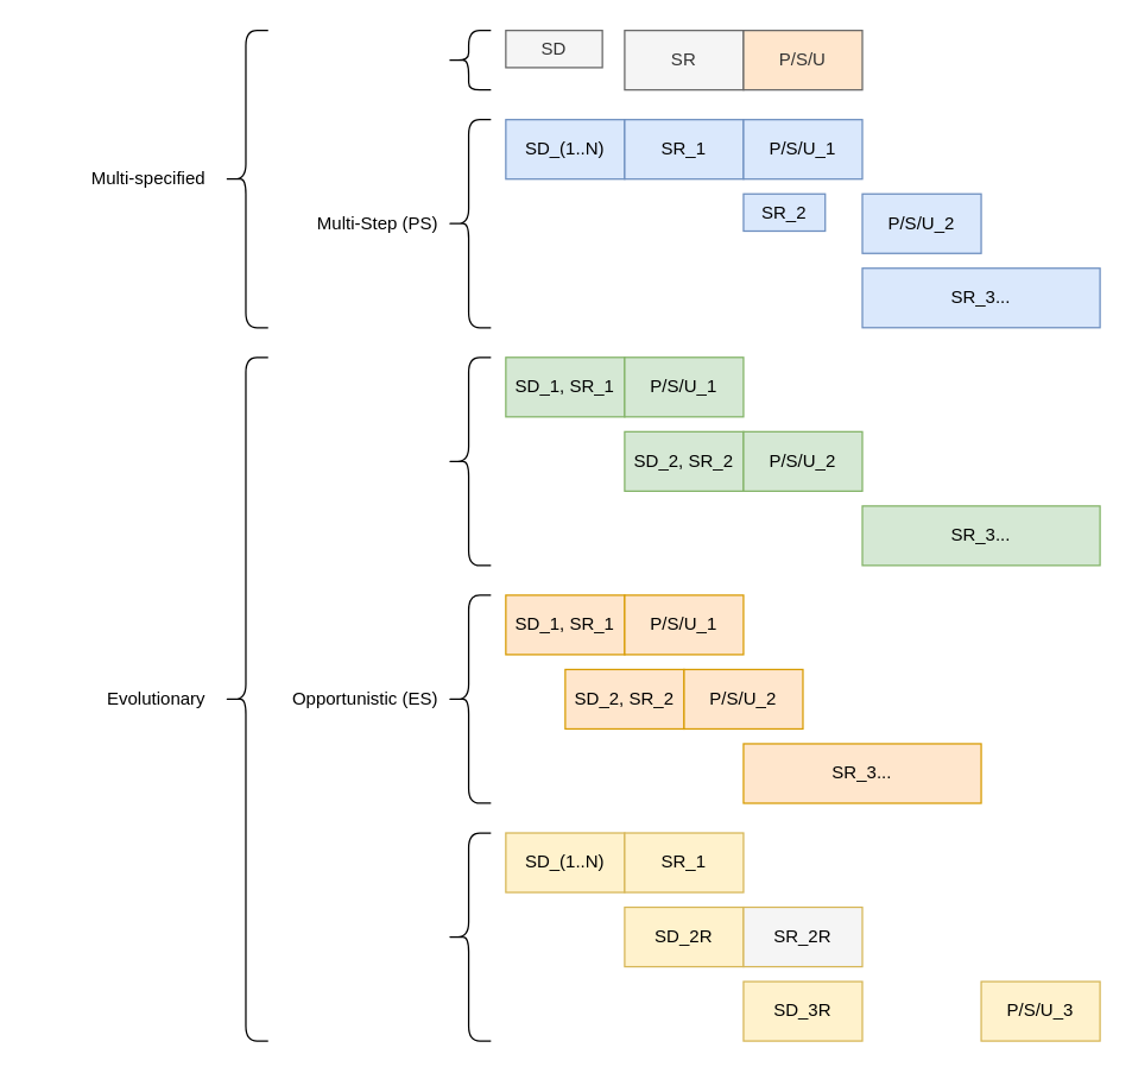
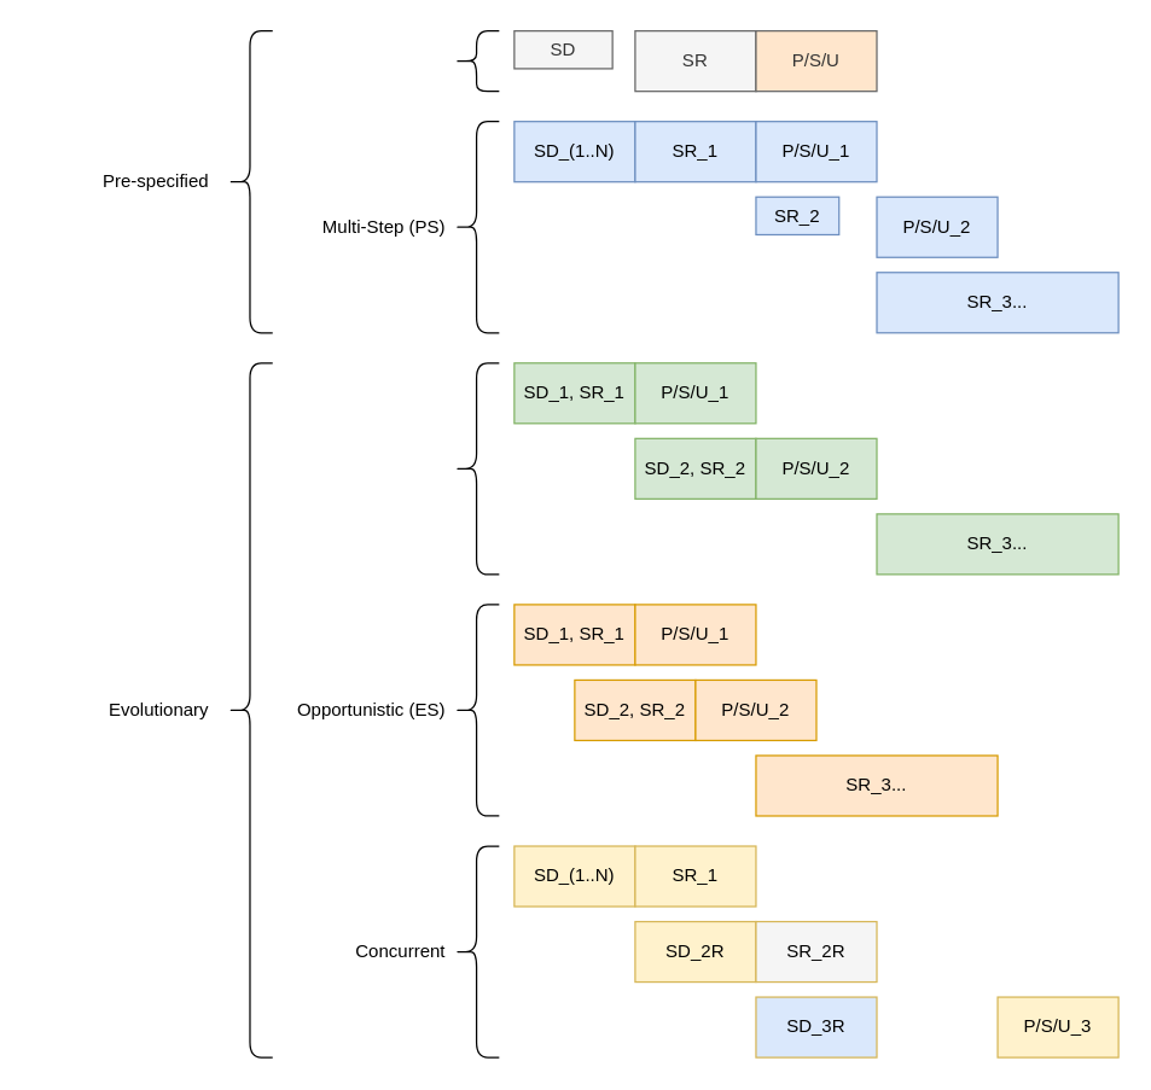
  <mxCell id="0" />
  <mxCell id="1" parent="0" />
  <mxCell id="2" value="Multi-Step (PS)&amp;nbsp;" style="rounded=0;whiteSpace=wrap;html=1;strokeColor=none;fillColor=none;align=right;" vertex="1" parent="1"><mxGeometry x="180" y="130" width="120" height="40" as="geometry" /></mxCell>
  <mxCell id="3" value="SD_(1..N)" style="rounded=0;whiteSpace=wrap;html=1;fillColor=#dae8fc;strokeColor=#6c8ebf;" vertex="1" parent="1"><mxGeometry x="340" y="80" width="80" height="40" as="geometry" /></mxCell>
  <mxCell id="4" value="SR" style="rounded=0;whiteSpace=wrap;html=1;fillColor=#f5f5f5;fontColor=#333333;strokeColor=#666666;" vertex="1" parent="1"><mxGeometry x="420" y="20" width="80" height="40" as="geometry" /></mxCell>
  <mxCell id="5" value="P/S/U" style="rounded=0;whiteSpace=wrap;html=1;fillColor=#ffe6cc;fontColor=#333333;strokeColor=#666666;" vertex="1" parent="1"><mxGeometry x="500" y="20" width="80" height="40" as="geometry" /></mxCell>
  <mxCell id="6" value="SR_1" style="rounded=0;whiteSpace=wrap;html=1;fillColor=#dae8fc;strokeColor=#6c8ebf;" vertex="1" parent="1"><mxGeometry x="420" y="80" width="80" height="40" as="geometry" /></mxCell>
  <mxCell id="7" value="P/S/U_1" style="rounded=0;whiteSpace=wrap;html=1;fillColor=#dae8fc;strokeColor=#6c8ebf;" vertex="1" parent="1"><mxGeometry x="500" y="80" width="80" height="40" as="geometry" /></mxCell>
  <mxCell id="8" value="SR_2" style="rounded=0;whiteSpace=wrap;html=1;fillColor=#dae8fc;strokeColor=#6c8ebf;" vertex="1" parent="1"><mxGeometry x="500" y="130" width="55" height="25" as="geometry" /></mxCell>
  <mxCell id="9" value="P/S/U_2" style="rounded=0;whiteSpace=wrap;html=1;fillColor=#dae8fc;strokeColor=#6c8ebf;" vertex="1" parent="1"><mxGeometry x="580" y="130" width="80" height="40" as="geometry" /></mxCell>
  <mxCell id="10" value="SD" style="rounded=0;whiteSpace=wrap;html=1;fillColor=#f5f5f5;fontColor=#333333;strokeColor=#666666;" vertex="1" parent="1"><mxGeometry x="340" y="20" width="65" height="25" as="geometry" /></mxCell>
  <mxCell id="11" value="SD_1, SR_1" style="rounded=0;whiteSpace=wrap;html=1;fillColor=#d5e8d4;strokeColor=#82b366;" vertex="1" parent="1"><mxGeometry x="340" y="240" width="80" height="40" as="geometry" /></mxCell>
  <mxCell id="12" value="P/S/U_1" style="rounded=0;whiteSpace=wrap;html=1;fillColor=#d5e8d4;strokeColor=#82b366;" vertex="1" parent="1"><mxGeometry x="420" y="240" width="80" height="40" as="geometry" /></mxCell>
  <mxCell id="13" value="SD_2, SR_2" style="rounded=0;whiteSpace=wrap;html=1;fillColor=#d5e8d4;strokeColor=#82b366;" vertex="1" parent="1"><mxGeometry x="420" y="290" width="80" height="40" as="geometry" /></mxCell>
  <mxCell id="14" value="P/S/U_2" style="rounded=0;whiteSpace=wrap;html=1;fillColor=#d5e8d4;strokeColor=#82b366;" vertex="1" parent="1"><mxGeometry x="500" y="290" width="80" height="40" as="geometry" /></mxCell>
  <mxCell id="15" value="Opportunistic (ES)&amp;nbsp;" style="rounded=0;whiteSpace=wrap;html=1;strokeColor=none;fillColor=none;align=right;" vertex="1" parent="1"><mxGeometry x="180" y="450" width="120" height="40" as="geometry" /></mxCell>
+ <mxCell id="16" value="Concurrent&amp;nbsp;" style="rounded=0;whiteSpace=wrap;html=1;strokeColor=none;fillColor=none;align=right;" vertex="1" parent="1"><mxGeometry x="180" y="610" width="120" height="40" as="geometry" /></mxCell>
  <mxCell id="17" value="SD_1, SR_1" style="rounded=0;whiteSpace=wrap;html=1;fillColor=#ffe6cc;strokeColor=#d79b00;" vertex="1" parent="1"><mxGeometry x="340" y="400" width="80" height="40" as="geometry" /></mxCell>
  <mxCell id="18" value="P/S/U_1" style="rounded=0;whiteSpace=wrap;html=1;fillColor=#ffe6cc;strokeColor=#d79b00;" vertex="1" parent="1"><mxGeometry x="420" y="400" width="80" height="40" as="geometry" /></mxCell>
  <mxCell id="19" value="SD_2, SR_2" style="rounded=0;whiteSpace=wrap;html=1;fillColor=#ffe6cc;strokeColor=#d79b00;" vertex="1" parent="1"><mxGeometry x="380" y="450" width="80" height="40" as="geometry" /></mxCell>
  <mxCell id="20" value="P/S/U_2" style="rounded=0;whiteSpace=wrap;html=1;fillColor=#ffe6cc;strokeColor=#d79b00;" vertex="1" parent="1"><mxGeometry x="460" y="450" width="80" height="40" as="geometry" /></mxCell>
  <mxCell id="21" value="SR_3..." style="rounded=0;whiteSpace=wrap;html=1;fillColor=#dae8fc;strokeColor=#6c8ebf;" vertex="1" parent="1"><mxGeometry x="580" y="180" width="160" height="40" as="geometry" /></mxCell>
  <mxCell id="22" value="SR_3..." style="rounded=0;whiteSpace=wrap;html=1;fillColor=#d5e8d4;strokeColor=#82b366;" vertex="1" parent="1"><mxGeometry x="580" y="340" width="160" height="40" as="geometry" /></mxCell>
  <mxCell id="23" value="SR_3..." style="rounded=0;whiteSpace=wrap;html=1;fillColor=#ffe6cc;strokeColor=#d79b00;" vertex="1" parent="1"><mxGeometry x="500" y="500" width="160" height="40" as="geometry" /></mxCell>
  <mxCell id="24" value="SD_(1..N)" style="rounded=0;whiteSpace=wrap;html=1;fillColor=#fff2cc;strokeColor=#d6b656;" vertex="1" parent="1"><mxGeometry x="340" y="560" width="80" height="40" as="geometry" /></mxCell>
  <mxCell id="25" value="SR_1" style="rounded=0;whiteSpace=wrap;html=1;fillColor=#fff2cc;strokeColor=#d6b656;" vertex="1" parent="1"><mxGeometry x="420" y="560" width="80" height="40" as="geometry" /></mxCell>
  <mxCell id="26" value="SD_2R" style="rounded=0;whiteSpace=wrap;html=1;fillColor=#fff2cc;strokeColor=#d6b656;" vertex="1" parent="1"><mxGeometry x="420" y="610" width="80" height="40" as="geometry" /></mxCell>
  <mxCell id="27" value="SR_2R" style="rounded=0;whiteSpace=wrap;html=1;fillColor=#f5f5f5;strokeColor=#d6b656;" vertex="1" parent="1"><mxGeometry x="500" y="610" width="80" height="40" as="geometry" /></mxCell>
- <mxCell id="28" value="SD_3R" style="rounded=0;whiteSpace=wrap;html=1;fillColor=#fff2cc;strokeColor=#d6b656;" vertex="1" parent="1"><mxGeometry x="500" y="660" width="80" height="40" as="geometry" /></mxCell>
+ <mxCell id="28" value="SD_3R" style="rounded=0;whiteSpace=wrap;html=1;fillColor=#dae8fc;strokeColor=#d6b656;" vertex="1" parent="1"><mxGeometry x="500" y="660" width="80" height="40" as="geometry" /></mxCell>
  <mxCell id="29" value="P/S/U_3" style="rounded=0;whiteSpace=wrap;html=1;fillColor=#fff2cc;strokeColor=#d6b656;" vertex="1" parent="1"><mxGeometry x="660" y="660" width="80" height="40" as="geometry" /></mxCell>
  <mxCell id="30" value="" style="shape=curlyBracket;whiteSpace=wrap;html=1;rounded=1;labelPosition=left;verticalLabelPosition=middle;align=right;verticalAlign=middle;fillColor=none;" vertex="1" parent="1"><mxGeometry x="300" y="20" width="30" height="40" as="geometry" /></mxCell>
  <mxCell id="31" value="" style="shape=curlyBracket;whiteSpace=wrap;html=1;rounded=1;labelPosition=left;verticalLabelPosition=middle;align=right;verticalAlign=middle;fillColor=none;" vertex="1" parent="1"><mxGeometry x="300" y="80" width="30" height="140" as="geometry" /></mxCell>
  <mxCell id="32" value="" style="shape=curlyBracket;whiteSpace=wrap;html=1;rounded=1;labelPosition=left;verticalLabelPosition=middle;align=right;verticalAlign=middle;fillColor=none;" vertex="1" parent="1"><mxGeometry x="300" y="240" width="30" height="140" as="geometry" /></mxCell>
  <mxCell id="33" value="" style="shape=curlyBracket;whiteSpace=wrap;html=1;rounded=1;labelPosition=left;verticalLabelPosition=middle;align=right;verticalAlign=middle;fillColor=none;" vertex="1" parent="1"><mxGeometry x="300" y="400" width="30" height="140" as="geometry" /></mxCell>
  <mxCell id="34" value="" style="shape=curlyBracket;whiteSpace=wrap;html=1;rounded=1;labelPosition=left;verticalLabelPosition=middle;align=right;verticalAlign=middle;fillColor=none;" vertex="1" parent="1"><mxGeometry x="300" y="560" width="30" height="140" as="geometry" /></mxCell>
- <mxCell id="35" value="Multi-specified" style="rounded=0;whiteSpace=wrap;html=1;fillColor=none;strokeColor=none;align=right;" vertex="1" parent="1"><mxGeometry x="20" y="20" width="120" height="200" as="geometry" /></mxCell>
+ <mxCell id="35" value="Pre-specified" style="rounded=0;whiteSpace=wrap;html=1;fillColor=none;strokeColor=none;align=right;" vertex="1" parent="1"><mxGeometry x="20" y="20" width="120" height="200" as="geometry" /></mxCell>
  <mxCell id="36" value="Evolutionary" style="rounded=0;whiteSpace=wrap;html=1;fillColor=none;strokeColor=none;align=right;" vertex="1" parent="1"><mxGeometry x="20" y="240" width="120" height="460" as="geometry" /></mxCell>
  <mxCell id="37" value="" style="shape=curlyBracket;whiteSpace=wrap;html=1;rounded=1;labelPosition=left;verticalLabelPosition=middle;align=right;verticalAlign=middle;fillColor=none;" vertex="1" parent="1"><mxGeometry x="150" y="20" width="30" height="200" as="geometry" /></mxCell>
  <mxCell id="38" value="" style="shape=curlyBracket;whiteSpace=wrap;html=1;rounded=1;labelPosition=left;verticalLabelPosition=middle;align=right;verticalAlign=middle;fillColor=none;" vertex="1" parent="1"><mxGeometry x="150" y="240" width="30" height="460" as="geometry" /></mxCell>
